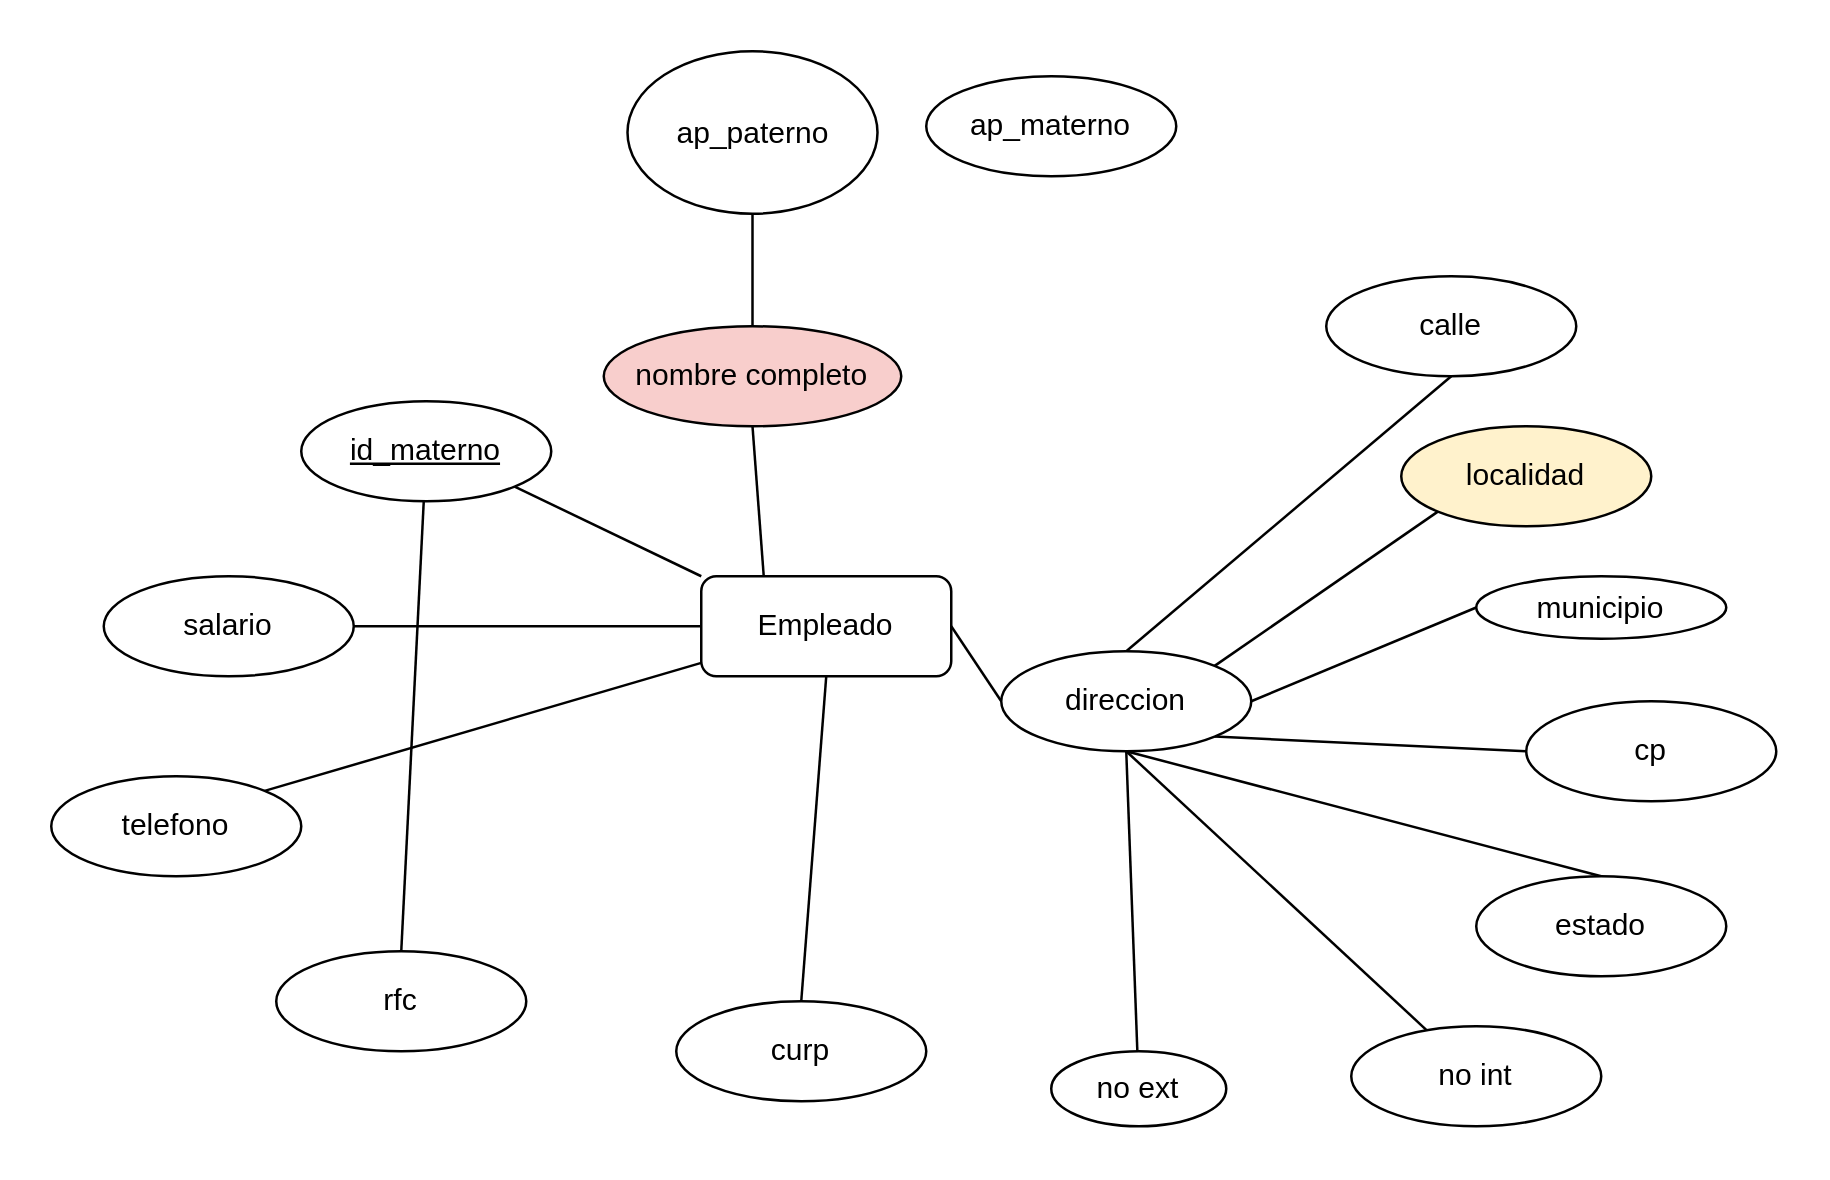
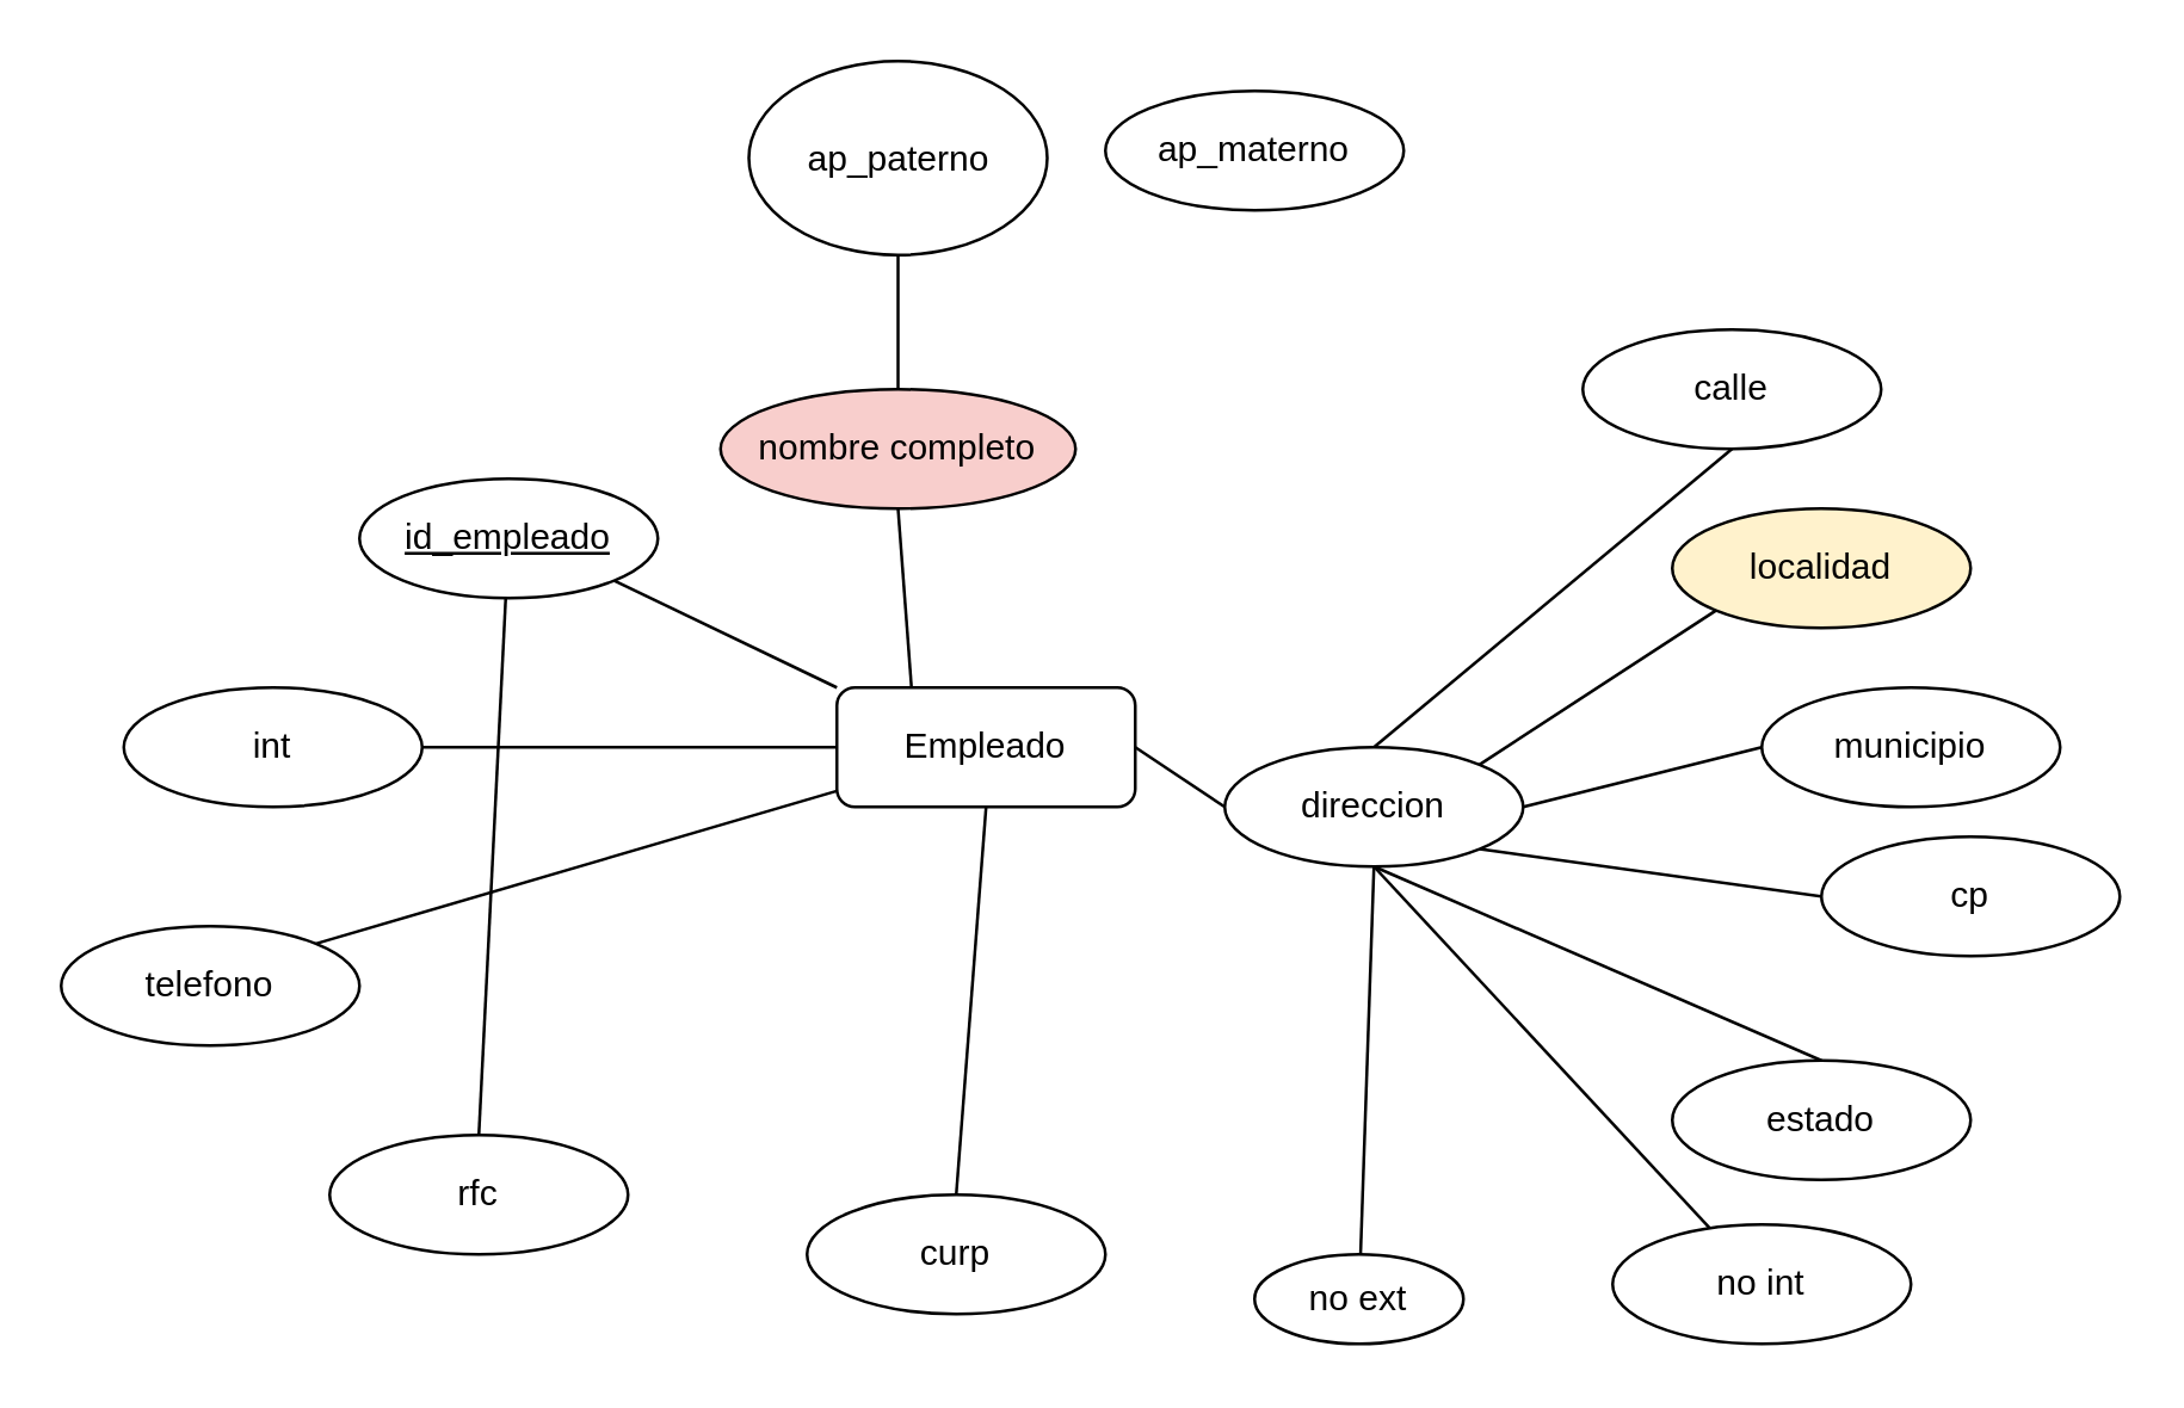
  <mxCell id="0" />
  <mxCell id="1" parent="0" />
  <mxCell id="2" style="edgeStyle=none;rounded=1;orthogonalLoop=1;jettySize=auto;html=1;exitX=1;exitY=0.5;exitDx=0;exitDy=0;entryX=0;entryY=0.5;entryDx=0;entryDy=0;endArrow=none;endFill=0;" edge="1" parent="1" source="3" target="26"><mxGeometry relative="1" as="geometry" /></mxCell>
  <mxCell id="3" value="Empleado" style="whiteSpace=wrap;html=1;align=center;rounded=1;" vertex="1" parent="1"><mxGeometry x="280" y="230" width="100" height="40" as="geometry" /></mxCell>
  <mxCell id="4" style="edgeStyle=none;rounded=1;orthogonalLoop=1;jettySize=auto;html=1;exitX=0.5;exitY=1;exitDx=0;exitDy=0;entryX=0.25;entryY=0;entryDx=0;entryDy=0;endArrow=none;endFill=0;" edge="1" parent="1" source="5" target="3"><mxGeometry relative="1" as="geometry" /></mxCell>
  <mxCell id="5" value="nombre completo" style="ellipse;whiteSpace=wrap;html=1;align=center;rounded=1;fillColor=#f8cecc;" vertex="1" parent="1"><mxGeometry x="241" y="130" width="119" height="40" as="geometry" /></mxCell>
  <mxCell id="6" style="edgeStyle=none;rounded=1;orthogonalLoop=1;jettySize=auto;html=1;exitX=1;exitY=1;exitDx=0;exitDy=0;entryX=0;entryY=0;entryDx=0;entryDy=0;endArrow=none;endFill=0;" edge="1" parent="1" source="7" target="3"><mxGeometry relative="1" as="geometry" /></mxCell>
- <mxCell id="7" value="id_materno" style="ellipse;whiteSpace=wrap;html=1;align=center;fontStyle=4;rounded=1;" vertex="1" parent="1"><mxGeometry x="120" y="160" width="100" height="40" as="geometry" /></mxCell>
+ <mxCell id="7" value="id_empleado" style="ellipse;whiteSpace=wrap;html=1;align=center;fontStyle=4;rounded=1;" vertex="1" parent="1"><mxGeometry x="120" y="160" width="100" height="40" as="geometry" /></mxCell>
  <mxCell id="8" style="edgeStyle=none;rounded=1;orthogonalLoop=1;jettySize=auto;html=1;exitX=0.5;exitY=1;exitDx=0;exitDy=0;entryX=0.5;entryY=0;entryDx=0;entryDy=0;endArrow=none;endFill=0;" edge="1" parent="1" source="9" target="5"><mxGeometry relative="1" as="geometry" /></mxCell>
  <mxCell id="9" value="ap_paterno" style="ellipse;whiteSpace=wrap;html=1;align=center;rounded=1;" vertex="1" parent="1"><mxGeometry x="250.5" y="20" width="100" height="65" as="geometry" /></mxCell>
  <mxCell id="10" value="ap_materno" style="ellipse;whiteSpace=wrap;html=1;align=center;rounded=1;" vertex="1" parent="1"><mxGeometry x="370" y="30" width="100" height="40" as="geometry" /></mxCell>
  <mxCell id="11" style="edgeStyle=none;rounded=1;orthogonalLoop=1;jettySize=auto;html=1;exitX=1;exitY=0.5;exitDx=0;exitDy=0;entryX=0;entryY=0.5;entryDx=0;entryDy=0;endArrow=none;endFill=0;" edge="1" parent="1" source="12" target="3"><mxGeometry relative="1" as="geometry" /></mxCell>
- <mxCell id="12" value="salario" style="ellipse;whiteSpace=wrap;html=1;align=center;rounded=1;" vertex="1" parent="1"><mxGeometry x="41" y="230" width="100" height="40" as="geometry" /></mxCell>
+ <mxCell id="12" value="int" style="ellipse;whiteSpace=wrap;html=1;align=center;rounded=1;" vertex="1" parent="1"><mxGeometry x="41" y="230" width="100" height="40" as="geometry" /></mxCell>
  <mxCell id="13" style="edgeStyle=none;rounded=1;orthogonalLoop=1;jettySize=auto;html=1;exitX=1;exitY=0;exitDx=0;exitDy=0;endArrow=none;endFill=0;" edge="1" parent="1" source="14" target="3"><mxGeometry relative="1" as="geometry" /></mxCell>
  <mxCell id="14" value="telefono" style="ellipse;whiteSpace=wrap;html=1;align=center;rounded=1;" vertex="1" parent="1"><mxGeometry x="20" y="310" width="100" height="40" as="geometry" /></mxCell>
  <mxCell id="15" style="edgeStyle=none;rounded=1;orthogonalLoop=1;jettySize=auto;html=1;exitX=0.5;exitY=0;exitDx=0;exitDy=0;endArrow=none;endFill=0;" edge="1" parent="1" source="16" target="7"><mxGeometry relative="1" as="geometry" /></mxCell>
  <mxCell id="16" value="rfc" style="ellipse;whiteSpace=wrap;html=1;align=center;rounded=1;" vertex="1" parent="1"><mxGeometry x="110" y="380" width="100" height="40" as="geometry" /></mxCell>
  <mxCell id="17" style="edgeStyle=none;rounded=1;orthogonalLoop=1;jettySize=auto;html=1;exitX=0.5;exitY=0;exitDx=0;exitDy=0;entryX=0.5;entryY=1;entryDx=0;entryDy=0;endArrow=none;endFill=0;" edge="1" parent="1" source="18" target="3"><mxGeometry relative="1" as="geometry" /></mxCell>
  <mxCell id="18" value="curp" style="ellipse;whiteSpace=wrap;html=1;align=center;rounded=1;" vertex="1" parent="1"><mxGeometry x="270" y="400" width="100" height="40" as="geometry" /></mxCell>
  <mxCell id="19" style="edgeStyle=none;rounded=1;orthogonalLoop=1;jettySize=auto;html=1;exitX=0.5;exitY=0;exitDx=0;exitDy=0;entryX=0.5;entryY=1;entryDx=0;entryDy=0;endArrow=none;endFill=0;" edge="1" parent="1" source="26" target="27"><mxGeometry relative="1" as="geometry" /></mxCell>
  <mxCell id="20" style="edgeStyle=none;rounded=1;orthogonalLoop=1;jettySize=auto;html=1;exitX=1;exitY=0;exitDx=0;exitDy=0;entryX=0;entryY=1;entryDx=0;entryDy=0;endArrow=none;endFill=0;" edge="1" parent="1" source="26" target="28"><mxGeometry relative="1" as="geometry" /></mxCell>
  <mxCell id="21" style="edgeStyle=none;rounded=1;orthogonalLoop=1;jettySize=auto;html=1;exitX=1;exitY=0.5;exitDx=0;exitDy=0;entryX=0;entryY=0.5;entryDx=0;entryDy=0;endArrow=none;endFill=0;" edge="1" parent="1" source="26" target="29"><mxGeometry relative="1" as="geometry" /></mxCell>
  <mxCell id="22" style="edgeStyle=none;rounded=1;orthogonalLoop=1;jettySize=auto;html=1;exitX=1;exitY=1;exitDx=0;exitDy=0;entryX=0;entryY=0.5;entryDx=0;entryDy=0;endArrow=none;endFill=0;" edge="1" parent="1" source="26" target="30"><mxGeometry relative="1" as="geometry" /></mxCell>
  <mxCell id="23" style="edgeStyle=none;rounded=1;orthogonalLoop=1;jettySize=auto;html=1;exitX=0.5;exitY=1;exitDx=0;exitDy=0;entryX=0.5;entryY=0;entryDx=0;entryDy=0;endArrow=none;endFill=0;" edge="1" parent="1" source="26" target="31"><mxGeometry relative="1" as="geometry" /></mxCell>
  <mxCell id="24" style="edgeStyle=none;rounded=1;orthogonalLoop=1;jettySize=auto;html=1;exitX=0.5;exitY=1;exitDx=0;exitDy=0;endArrow=none;endFill=0;" edge="1" parent="1" source="26" target="32"><mxGeometry relative="1" as="geometry" /></mxCell>
  <mxCell id="25" style="edgeStyle=none;rounded=1;orthogonalLoop=1;jettySize=auto;html=1;exitX=0.5;exitY=1;exitDx=0;exitDy=0;endArrow=none;endFill=0;" edge="1" parent="1" source="26" target="33"><mxGeometry relative="1" as="geometry" /></mxCell>
- <mxCell id="26" value="direccion" style="ellipse;whiteSpace=wrap;html=1;align=center;rounded=1;" vertex="1" parent="1"><mxGeometry x="400" y="260" width="100" height="40" as="geometry" /></mxCell>
+ <mxCell id="26" value="direccion" style="ellipse;whiteSpace=wrap;html=1;align=center;rounded=1;" vertex="1" parent="1"><mxGeometry x="410" y="250" width="100" height="40" as="geometry" /></mxCell>
  <mxCell id="27" value="calle" style="ellipse;whiteSpace=wrap;html=1;align=center;rounded=1;" vertex="1" parent="1"><mxGeometry x="530" y="110" width="100" height="40" as="geometry" /></mxCell>
  <mxCell id="28" value="localidad" style="ellipse;whiteSpace=wrap;html=1;align=center;rounded=1;fillColor=#fff2cc;" vertex="1" parent="1"><mxGeometry x="560" y="170" width="100" height="40" as="geometry" /></mxCell>
- <mxCell id="29" value="municipio" style="ellipse;whiteSpace=wrap;html=1;align=center;rounded=1;" vertex="1" parent="1"><mxGeometry x="590" y="230" width="100" height="25" as="geometry" /></mxCell>
+ <mxCell id="29" value="municipio" style="ellipse;whiteSpace=wrap;html=1;align=center;rounded=1;" vertex="1" parent="1"><mxGeometry x="590" y="230" width="100" height="40" as="geometry" /></mxCell>
  <mxCell id="30" value="cp" style="ellipse;whiteSpace=wrap;html=1;align=center;rounded=1;" vertex="1" parent="1"><mxGeometry x="610" y="280" width="100" height="40" as="geometry" /></mxCell>
- <mxCell id="31" value="estado" style="ellipse;whiteSpace=wrap;html=1;align=center;rounded=1;" vertex="1" parent="1"><mxGeometry x="590" y="350" width="100" height="40" as="geometry" /></mxCell>
+ <mxCell id="31" value="estado" style="ellipse;whiteSpace=wrap;html=1;align=center;rounded=1;" vertex="1" parent="1"><mxGeometry x="560" y="355" width="100" height="40" as="geometry" /></mxCell>
  <mxCell id="32" value="no int" style="ellipse;whiteSpace=wrap;html=1;align=center;rounded=1;" vertex="1" parent="1"><mxGeometry x="540" y="410" width="100" height="40" as="geometry" /></mxCell>
  <mxCell id="33" value="no ext" style="ellipse;whiteSpace=wrap;html=1;align=center;rounded=1;" vertex="1" parent="1"><mxGeometry x="420" y="420" width="70" height="30" as="geometry" /></mxCell>
